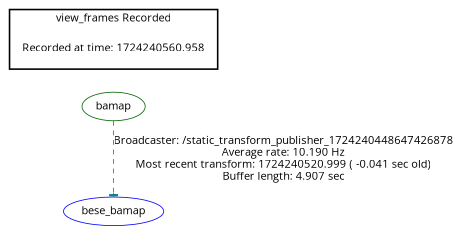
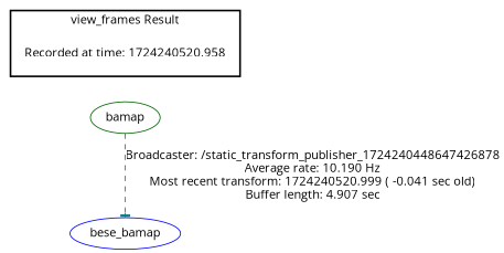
  digraph {
    fontname="Open Sans"
    node [color=darkgreen fontname="Open Sans"]
    edge [fontname="Open Sans"]
-   "Recorded at time: 1724240520.958" [shape=plaintext label="Recorded at time: 1724240560.958"]
+   "Recorded at time: 1724240520.958" [shape=plaintext]
    bamap
    n3 [color=blue label=bese_bamap]
    subgraph cluster_1 {
      color=black
-     label="view_frames Recorded"
+     label="view_frames Result"
      style=bold
      "Recorded at time: 1724240520.958"
    }
    "Recorded at time: 1724240520.958" -> bamap [style=invis]
    bamap -> n3 [arrowhead=tee color=teal label="Broadcaster: /static_transform_publisher_1724240448647426878\nAverage rate: 10.190 Hz\nMost recent transform: 1724240520.999 ( -0.041 sec old)\nBuffer length: 4.907 sec\n" style=dashed]
  }
